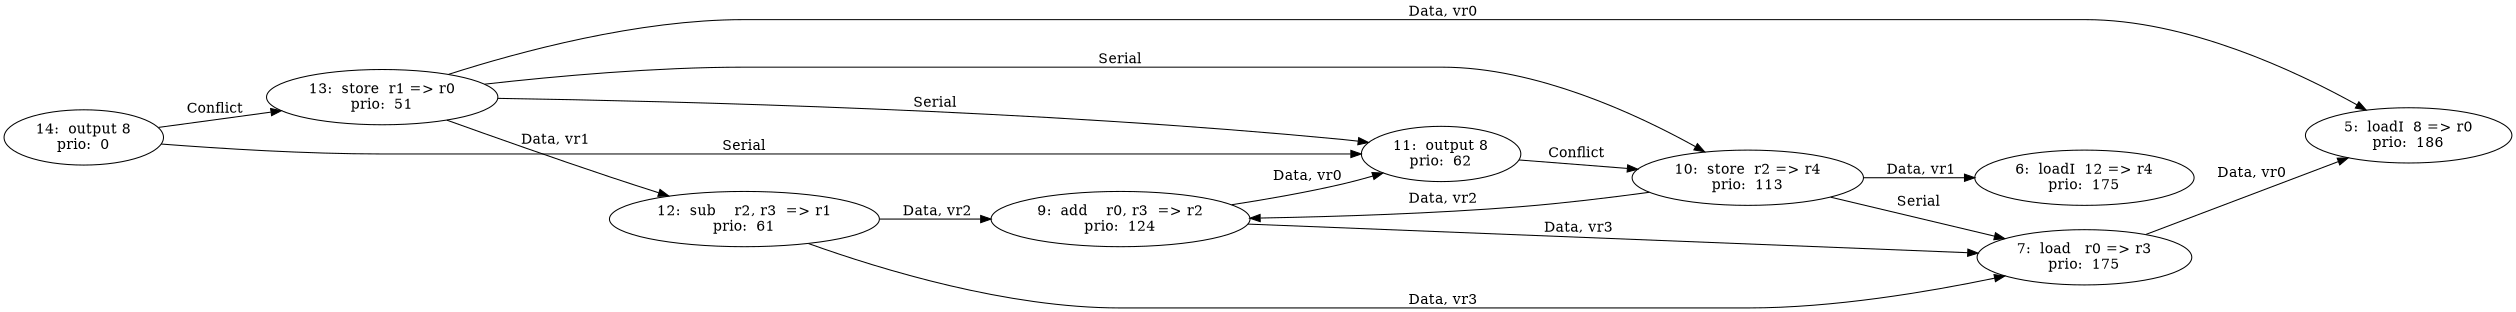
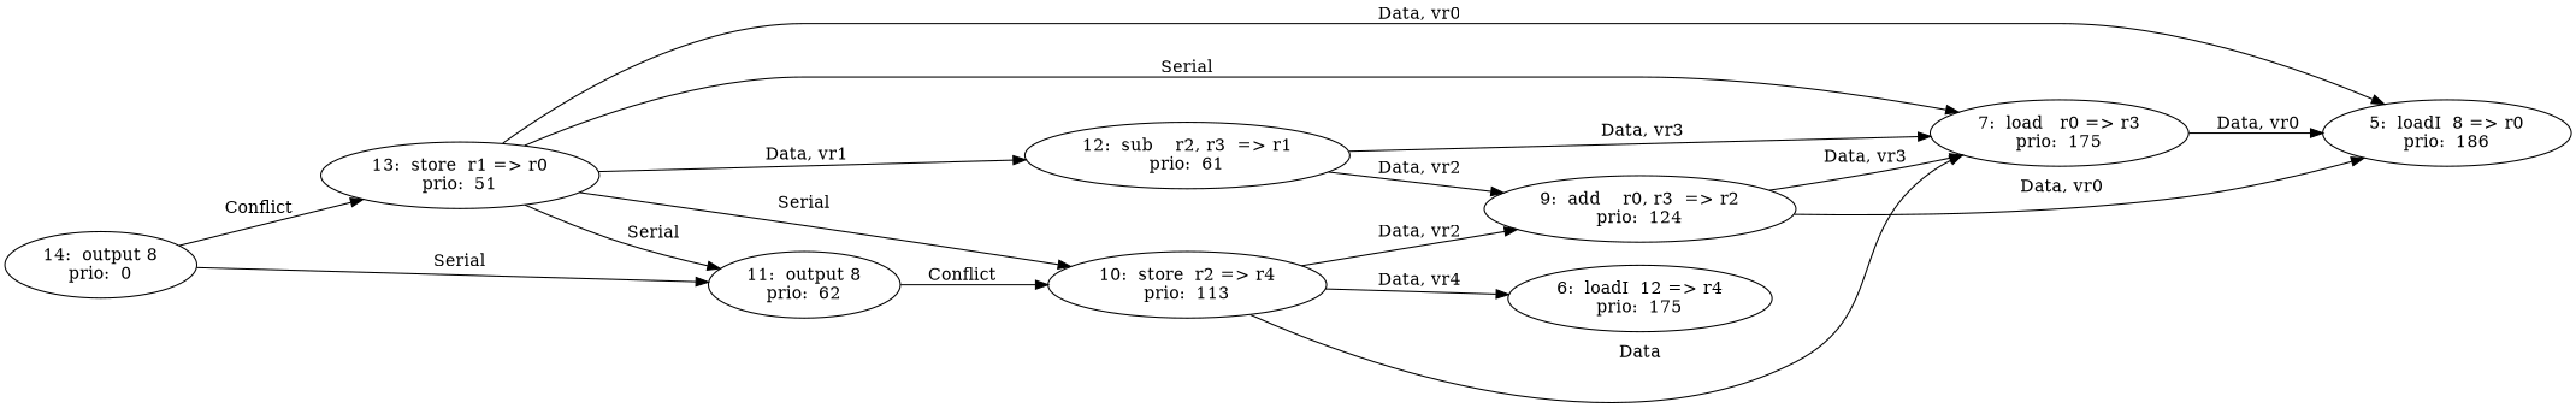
  digraph {
    rankdir=LR
    n1 [label="5:  loadI  8 => r0\nprio:  186"]
    n2 [label="6:  loadI  12 => r4\nprio:  175"]
    n3 [label="7:  load   r0 => r3\nprio:  175"]
    n4 [label="9:  add    r0, r3  => r2\nprio:  124"]
    n5 [label="10:  store  r2 => r4\nprio:  113"]
    n6 [label="11:  output 8\nprio:  62"]
    n7 [label="12:  sub    r2, r3  => r1\nprio:  61"]
    n8 [label="13:  store  r1 => r0\nprio:  51"]
    n9 [label="14:  output 8\nprio:  0"]
    n3 -> n1 [label=" Data, vr0"]
-   n4 -> n6 [label=" Data, vr0"]
+   n4 -> n1 [label=" Data, vr0"]
    n4 -> n3 [label=" Data, vr3"]
-   n5 -> n2 [label=" Data, vr1"]
-   n5 -> n3 [label=" Serial "]
+   n5 -> n2 [label=" Data, vr4"]
+   n5 -> n3 [label=" Data "]
    n5 -> n4 [label=" Data, vr2"]
    n6 -> n5 [label=" Conflict "]
    n7 -> n3 [label=" Data, vr3"]
    n7 -> n4 [label=" Data, vr2"]
    n8 -> n1 [label=" Data, vr0"]
+   n8 -> n3 [label=" Serial "]
    n8 -> n5 [label=" Serial "]
    n8 -> n6 [label=" Serial "]
    n8 -> n7 [label=" Data, vr1"]
    n9 -> n6 [label=" Serial "]
    n9 -> n8 [label=" Conflict "]
  }
